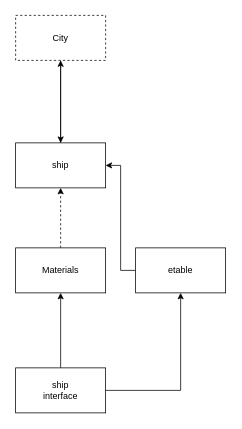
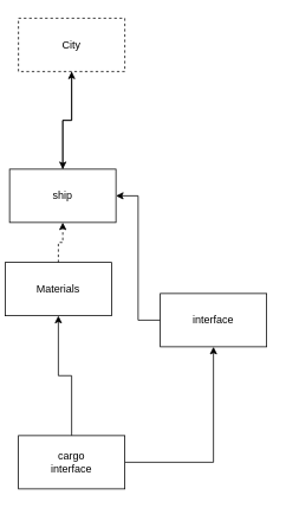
  <mxCell id="0" />
  <mxCell id="1" parent="0" />
  <mxCell id="2" style="edgeStyle=orthogonalEdgeStyle;rounded=0;orthogonalLoop=1;jettySize=auto;html=1;entryX=0.5;entryY=1;entryDx=0;entryDy=0;" edge="1" parent="1" source="3" target="8"><mxGeometry relative="1" as="geometry" /></mxCell>
- <mxCell id="3" value="&lt;div&gt;ship&lt;/div&gt;" style="rounded=0;whiteSpace=wrap;html=1;" vertex="1" parent="1"><mxGeometry x="20" y="190" width="120" height="60" as="geometry" /></mxCell>
+ <mxCell id="3" value="&lt;div&gt;ship&lt;/div&gt;" style="rounded=0;whiteSpace=wrap;html=1;" vertex="1" parent="1"><mxGeometry x="10" y="190" width="120" height="60" as="geometry" /></mxCell>
  <mxCell id="4" style="edgeStyle=orthogonalEdgeStyle;rounded=0;orthogonalLoop=1;jettySize=auto;html=1;entryX=0.5;entryY=1;entryDx=0;entryDy=0;" edge="1" parent="1" source="6" target="10"><mxGeometry relative="1" as="geometry" /></mxCell>
  <mxCell id="5" style="edgeStyle=orthogonalEdgeStyle;rounded=0;orthogonalLoop=1;jettySize=auto;html=1;entryX=0.5;entryY=1;entryDx=0;entryDy=0;" edge="1" parent="1" source="6" target="12"><mxGeometry relative="1" as="geometry" /></mxCell>
- <mxCell id="6" value="&lt;div&gt;ship&lt;/div&gt;&lt;div&gt;interface&lt;br&gt;&lt;/div&gt;" style="rounded=0;whiteSpace=wrap;html=1;" vertex="1" parent="1"><mxGeometry x="20" y="490" width="120" height="60" as="geometry" /></mxCell>
+ <mxCell id="6" value="&lt;div&gt;cargo&lt;/div&gt;&lt;div&gt;interface&lt;br&gt;&lt;/div&gt;" style="rounded=0;whiteSpace=wrap;html=1;" vertex="1" parent="1"><mxGeometry x="20" y="490" width="120" height="60" as="geometry" /></mxCell>
  <mxCell id="7" style="edgeStyle=orthogonalEdgeStyle;rounded=0;orthogonalLoop=1;jettySize=auto;html=1;entryX=0.5;entryY=0;entryDx=0;entryDy=0;" edge="1" parent="1" source="8" target="3"><mxGeometry relative="1" as="geometry" /></mxCell>
  <mxCell id="8" value="City " style="rounded=0;whiteSpace=wrap;html=1;dashed=1;" vertex="1" parent="1"><mxGeometry x="20" y="20" width="120" height="60" as="geometry" /></mxCell>
  <mxCell id="9" style="edgeStyle=orthogonalEdgeStyle;rounded=0;orthogonalLoop=1;jettySize=auto;html=1;entryX=1;entryY=0.5;entryDx=0;entryDy=0;" edge="1" parent="1" source="10" target="3"><mxGeometry relative="1" as="geometry" /></mxCell>
- <mxCell id="10" value="&lt;div&gt;etable&lt;/div&gt;" style="rounded=0;whiteSpace=wrap;html=1;" vertex="1" parent="1"><mxGeometry x="180" y="330" width="120" height="60" as="geometry" /></mxCell>
+ <mxCell id="10" value="&lt;div&gt;interface&lt;/div&gt;" style="rounded=0;whiteSpace=wrap;html=1;" vertex="1" parent="1"><mxGeometry x="180" y="330" width="120" height="60" as="geometry" /></mxCell>
  <mxCell id="11" style="edgeStyle=orthogonalEdgeStyle;rounded=0;orthogonalLoop=1;jettySize=auto;html=1;entryX=0.5;entryY=1;entryDx=0;entryDy=0;dashed=1;" edge="1" parent="1" source="12" target="3"><mxGeometry relative="1" as="geometry" /></mxCell>
- <mxCell id="12" value="Materials " style="whiteSpace=wrap;html=1;" vertex="1" parent="1"><mxGeometry x="20" y="330" width="120" height="60" as="geometry" /></mxCell>
+ <mxCell id="12" value="Materials " style="whiteSpace=wrap;html=1;" vertex="1" parent="1"><mxGeometry x="5" y="295" width="120" height="60" as="geometry" /></mxCell>
